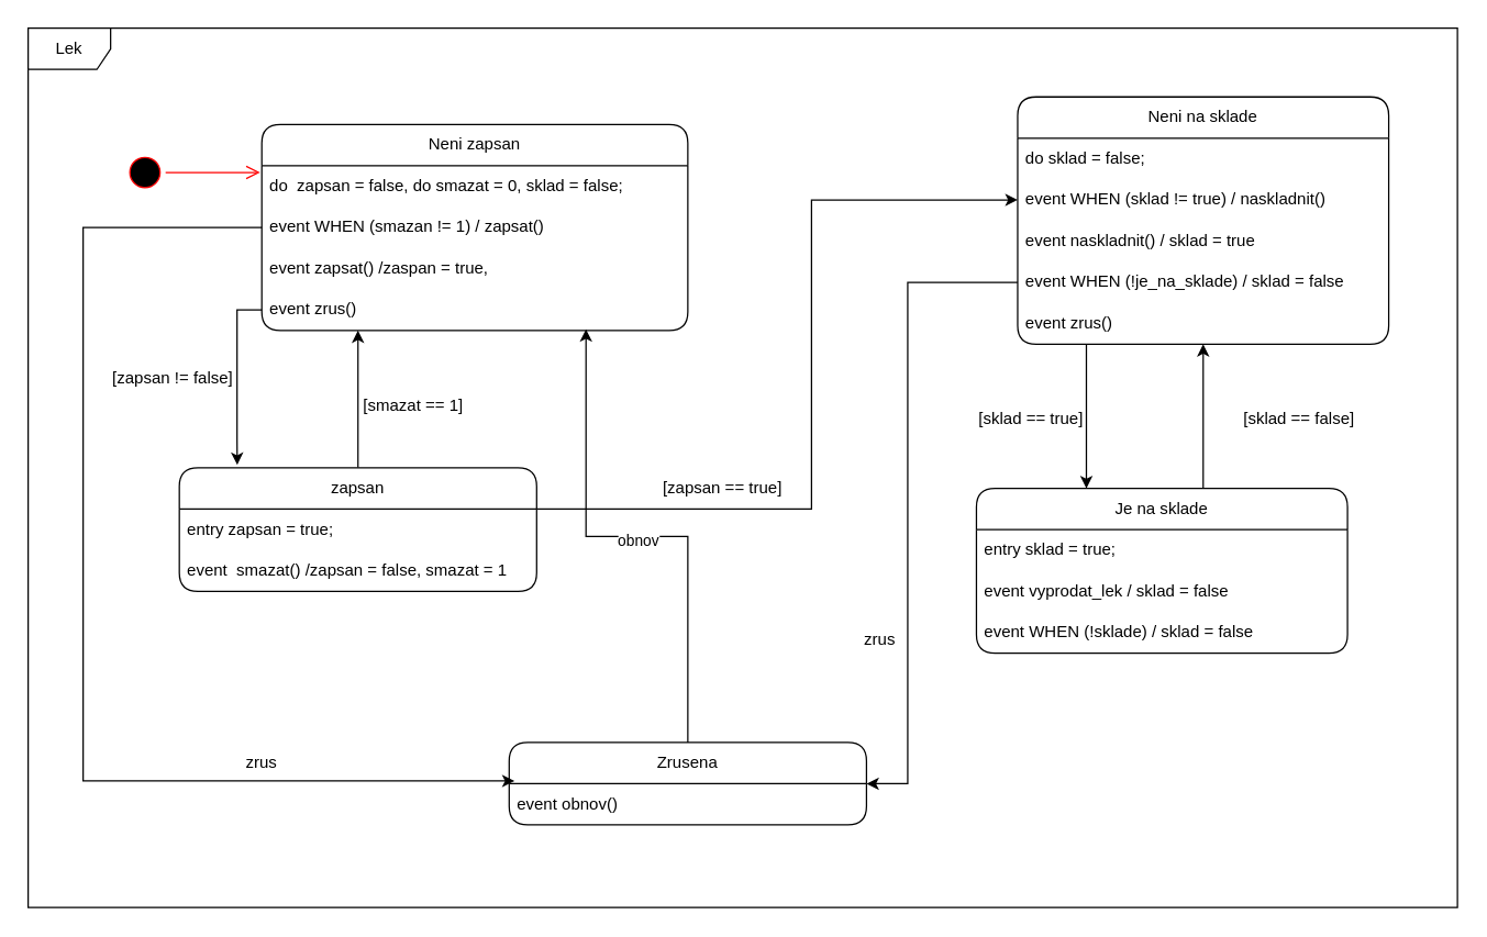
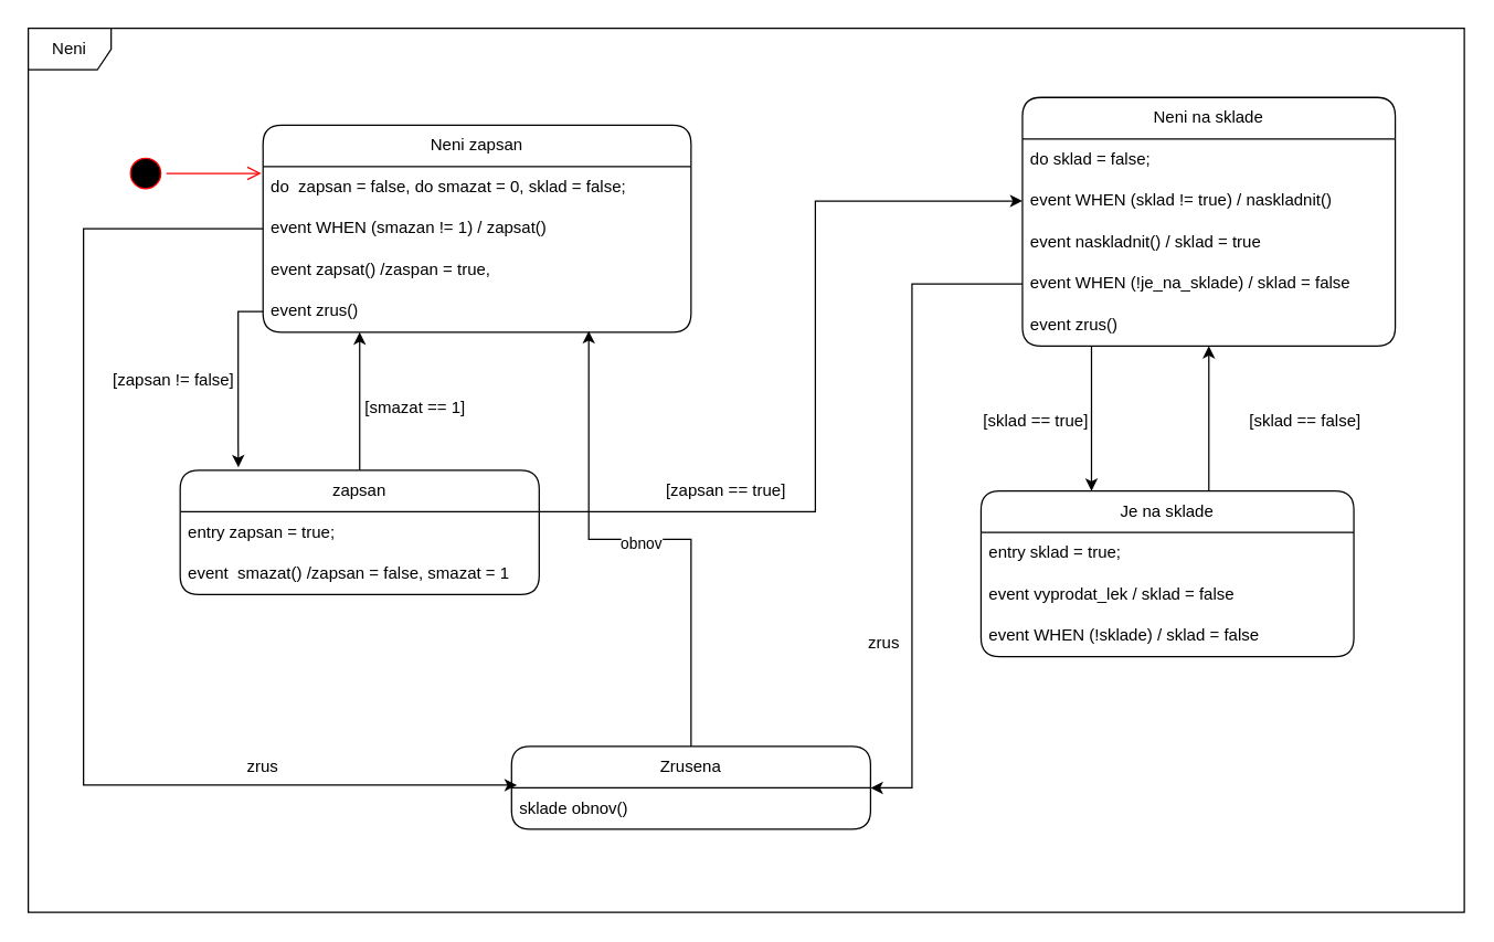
  <mxCell id="0" />
  <mxCell id="1" parent="0" />
  <mxCell id="2" style="edgeStyle=orthogonalEdgeStyle;rounded=0;orthogonalLoop=1;jettySize=auto;html=1;" parent="1" source="3" target="20" edge="1"><mxGeometry relative="1" as="geometry"><Array as="points"><mxPoint x="875" y="320" /><mxPoint x="875" y="320" /></Array></mxGeometry></mxCell>
  <mxCell id="3" value="Je na sklade" style="swimlane;fontStyle=0;childLayout=stackLayout;horizontal=1;startSize=30;horizontalStack=0;resizeParent=1;resizeParentMax=0;resizeLast=0;collapsible=1;marginBottom=0;whiteSpace=wrap;html=1;rounded=1;" parent="1" vertex="1"><mxGeometry x="710" y="355" width="270" height="120" as="geometry" /></mxCell>
  <mxCell id="4" value="entry sklad = true;" style="text;strokeColor=none;fillColor=none;align=left;verticalAlign=middle;spacingLeft=4;spacingRight=4;overflow=hidden;points=[[0,0.5],[1,0.5]];portConstraint=eastwest;rotatable=0;whiteSpace=wrap;html=1;" parent="3" vertex="1"><mxGeometry y="30" width="270" height="30" as="geometry" /></mxCell>
  <mxCell id="5" value="event vyprodat_lek / sklad = false" style="text;strokeColor=none;fillColor=none;align=left;verticalAlign=middle;spacingLeft=4;spacingRight=4;overflow=hidden;points=[[0,0.5],[1,0.5]];portConstraint=eastwest;rotatable=0;whiteSpace=wrap;html=1;" parent="3" vertex="1"><mxGeometry y="60" width="270" height="30" as="geometry" /></mxCell>
  <mxCell id="6" value="event WHEN (!sklade) / sklad = false" style="text;strokeColor=none;fillColor=none;align=left;verticalAlign=middle;spacingLeft=4;spacingRight=4;overflow=hidden;points=[[0,0.5],[1,0.5]];portConstraint=eastwest;rotatable=0;whiteSpace=wrap;html=1;" parent="3" vertex="1"><mxGeometry y="90" width="270" height="30" as="geometry" /></mxCell>
  <mxCell id="7" style="edgeStyle=orthogonalEdgeStyle;rounded=0;orthogonalLoop=1;jettySize=auto;html=1;entryX=0;entryY=0.5;entryDx=0;entryDy=0;" parent="1" source="9" target="22" edge="1"><mxGeometry relative="1" as="geometry"><Array as="points"><mxPoint x="590" y="370" /><mxPoint x="590" y="145" /></Array></mxGeometry></mxCell>
  <mxCell id="8" style="edgeStyle=orthogonalEdgeStyle;rounded=0;orthogonalLoop=1;jettySize=auto;html=1;" parent="1" source="9" target="16" edge="1"><mxGeometry relative="1" as="geometry"><Array as="points"><mxPoint x="260" y="260" /><mxPoint x="260" y="260" /></Array></mxGeometry></mxCell>
  <mxCell id="9" value="zapsan" style="swimlane;fontStyle=0;childLayout=stackLayout;horizontal=1;startSize=30;horizontalStack=0;resizeParent=1;resizeParentMax=0;resizeLast=0;collapsible=1;marginBottom=0;whiteSpace=wrap;html=1;rounded=1;" parent="1" vertex="1"><mxGeometry x="130" y="340" width="260" height="90" as="geometry" /></mxCell>
  <mxCell id="10" value="entry zapsan = true;" style="text;strokeColor=none;fillColor=none;align=left;verticalAlign=middle;spacingLeft=4;spacingRight=4;overflow=hidden;points=[[0,0.5],[1,0.5]];portConstraint=eastwest;rotatable=0;whiteSpace=wrap;html=1;" parent="9" vertex="1"><mxGeometry y="30" width="260" height="30" as="geometry" /></mxCell>
  <mxCell id="11" value="event&amp;nbsp; smazat() /zapsan = false, smazat = 1" style="text;strokeColor=none;fillColor=none;align=left;verticalAlign=middle;spacingLeft=4;spacingRight=4;overflow=hidden;points=[[0,0.5],[1,0.5]];portConstraint=eastwest;rotatable=0;whiteSpace=wrap;html=1;" parent="9" vertex="1"><mxGeometry y="60" width="260" height="30" as="geometry" /></mxCell>
  <mxCell id="12" value="Neni zapsan" style="swimlane;fontStyle=0;childLayout=stackLayout;horizontal=1;startSize=30;horizontalStack=0;resizeParent=1;resizeParentMax=0;resizeLast=0;collapsible=1;marginBottom=0;whiteSpace=wrap;html=1;rounded=1;" parent="1" vertex="1"><mxGeometry x="190" y="90" width="310" height="150" as="geometry" /></mxCell>
  <mxCell id="13" value="do&amp;nbsp; zapsan = false, do smazat = 0, sklad = false;" style="text;strokeColor=none;fillColor=none;align=left;verticalAlign=middle;spacingLeft=4;spacingRight=4;overflow=hidden;points=[[0,0.5],[1,0.5]];portConstraint=eastwest;rotatable=0;whiteSpace=wrap;html=1;" parent="12" vertex="1"><mxGeometry y="30" width="310" height="30" as="geometry" /></mxCell>
  <mxCell id="14" value="event WHEN (smazan != 1) / zapsat()" style="text;strokeColor=none;fillColor=none;align=left;verticalAlign=middle;spacingLeft=4;spacingRight=4;overflow=hidden;points=[[0,0.5],[1,0.5]];portConstraint=eastwest;rotatable=0;whiteSpace=wrap;html=1;" parent="12" vertex="1"><mxGeometry y="60" width="310" height="30" as="geometry" /></mxCell>
  <mxCell id="15" value="event zapsat() /zaspan = true," style="text;strokeColor=none;fillColor=none;align=left;verticalAlign=middle;spacingLeft=4;spacingRight=4;overflow=hidden;points=[[0,0.5],[1,0.5]];portConstraint=eastwest;rotatable=0;whiteSpace=wrap;html=1;" parent="12" vertex="1"><mxGeometry y="90" width="310" height="30" as="geometry" /></mxCell>
  <mxCell id="16" value="event zrus()" style="text;strokeColor=none;fillColor=none;align=left;verticalAlign=middle;spacingLeft=4;spacingRight=4;overflow=hidden;points=[[0,0.5],[1,0.5]];portConstraint=eastwest;rotatable=0;whiteSpace=wrap;html=1;" parent="12" vertex="1"><mxGeometry y="120" width="310" height="30" as="geometry" /></mxCell>
  <mxCell id="17" value="[zapsan != false]" style="text;html=1;align=center;verticalAlign=middle;resizable=0;points=[];autosize=1;strokeColor=none;fillColor=none;" parent="1" vertex="1"><mxGeometry x="70" y="260" width="110" height="30" as="geometry" /></mxCell>
  <mxCell id="18" value="[zapsan == true]" style="text;html=1;align=center;verticalAlign=middle;resizable=0;points=[];autosize=1;strokeColor=none;fillColor=none;" parent="1" vertex="1"><mxGeometry x="470" y="340" width="110" height="30" as="geometry" /></mxCell>
  <mxCell id="19" style="edgeStyle=orthogonalEdgeStyle;rounded=0;orthogonalLoop=1;jettySize=auto;html=1;" parent="1" source="20" target="3" edge="1"><mxGeometry relative="1" as="geometry"><Array as="points"><mxPoint x="790" y="320" /><mxPoint x="790" y="320" /></Array></mxGeometry></mxCell>
  <mxCell id="20" value="Neni na sklade" style="swimlane;fontStyle=0;childLayout=stackLayout;horizontal=1;startSize=30;horizontalStack=0;resizeParent=1;resizeParentMax=0;resizeLast=0;collapsible=1;marginBottom=0;whiteSpace=wrap;html=1;rounded=1;" parent="1" vertex="1"><mxGeometry x="740" y="70" width="270" height="180" as="geometry" /></mxCell>
  <mxCell id="21" value="do sklad = false;" style="text;strokeColor=none;fillColor=none;align=left;verticalAlign=middle;spacingLeft=4;spacingRight=4;overflow=hidden;points=[[0,0.5],[1,0.5]];portConstraint=eastwest;rotatable=0;whiteSpace=wrap;html=1;" parent="20" vertex="1"><mxGeometry y="30" width="270" height="30" as="geometry" /></mxCell>
  <mxCell id="22" value="event WHEN (sklad != true) / naskladnit()" style="text;strokeColor=none;fillColor=none;align=left;verticalAlign=middle;spacingLeft=4;spacingRight=4;overflow=hidden;points=[[0,0.5],[1,0.5]];portConstraint=eastwest;rotatable=0;whiteSpace=wrap;html=1;" parent="20" vertex="1"><mxGeometry y="60" width="270" height="30" as="geometry" /></mxCell>
  <mxCell id="23" value="event naskladnit() / sklad = true" style="text;strokeColor=none;fillColor=none;align=left;verticalAlign=middle;spacingLeft=4;spacingRight=4;overflow=hidden;points=[[0,0.5],[1,0.5]];portConstraint=eastwest;rotatable=0;whiteSpace=wrap;html=1;" parent="20" vertex="1"><mxGeometry y="90" width="270" height="30" as="geometry" /></mxCell>
  <mxCell id="24" value="event WHEN (!je_na_sklade) / sklad = false" style="text;strokeColor=none;fillColor=none;align=left;verticalAlign=middle;spacingLeft=4;spacingRight=4;overflow=hidden;points=[[0,0.5],[1,0.5]];portConstraint=eastwest;rotatable=0;whiteSpace=wrap;html=1;" parent="20" vertex="1"><mxGeometry y="120" width="270" height="30" as="geometry" /></mxCell>
  <mxCell id="25" value="event zrus()" style="text;strokeColor=none;fillColor=none;align=left;verticalAlign=middle;spacingLeft=4;spacingRight=4;overflow=hidden;points=[[0,0.5],[1,0.5]];portConstraint=eastwest;rotatable=0;whiteSpace=wrap;html=1;" parent="20" vertex="1"><mxGeometry y="150" width="270" height="30" as="geometry" /></mxCell>
  <mxCell id="26" style="edgeStyle=orthogonalEdgeStyle;rounded=0;orthogonalLoop=1;jettySize=auto;html=1;entryX=0.162;entryY=-0.024;entryDx=0;entryDy=0;entryPerimeter=0;" parent="1" source="16" target="9" edge="1"><mxGeometry relative="1" as="geometry"><Array as="points"><mxPoint x="172" y="225" /><mxPoint x="172" y="320" /></Array></mxGeometry></mxCell>
  <mxCell id="27" value="[smazat == 1]" style="text;html=1;align=center;verticalAlign=middle;resizable=0;points=[];autosize=1;strokeColor=none;fillColor=none;" parent="1" vertex="1"><mxGeometry x="250" y="280" width="100" height="30" as="geometry" /></mxCell>
  <mxCell id="28" value="[sklad == true]" style="text;html=1;strokeColor=none;fillColor=none;align=center;verticalAlign=middle;whiteSpace=wrap;rounded=0;" parent="1" vertex="1"><mxGeometry x="710" y="290" width="80" height="30" as="geometry" /></mxCell>
  <mxCell id="29" value="[sklad == false]" style="text;html=1;strokeColor=none;fillColor=none;align=center;verticalAlign=middle;whiteSpace=wrap;rounded=0;" parent="1" vertex="1"><mxGeometry x="880" y="290" width="130" height="30" as="geometry" /></mxCell>
- <mxCell id="30" value="Lek" style="shape=umlFrame;whiteSpace=wrap;html=1;pointerEvents=0;" parent="1" vertex="1"><mxGeometry y="20" width="1040" height="640" as="geometry" x="20" /></mxCell>
+ <mxCell id="30" value="Neni" style="shape=umlFrame;whiteSpace=wrap;html=1;pointerEvents=0;" parent="1" vertex="1"><mxGeometry y="20" width="1040" height="640" as="geometry" x="20" /></mxCell>
  <mxCell id="31" value="" style="ellipse;html=1;shape=startState;fillColor=#000000;strokeColor=#ff0000;" parent="1" vertex="1"><mxGeometry x="90" y="110" width="30" height="30" as="geometry" /></mxCell>
  <mxCell id="32" value="" style="edgeStyle=orthogonalEdgeStyle;html=1;verticalAlign=bottom;endArrow=open;endSize=8;strokeColor=#ff0000;rounded=0;entryX=-0.004;entryY=0.167;entryDx=0;entryDy=0;entryPerimeter=0;" parent="1" source="31" target="13" edge="1"><mxGeometry relative="1" as="geometry"><mxPoint x="105" y="200" as="targetPoint" /></mxGeometry></mxCell>
  <mxCell id="33" value="Zrusena" style="swimlane;fontStyle=0;childLayout=stackLayout;horizontal=1;startSize=30;horizontalStack=0;resizeParent=1;resizeParentMax=0;resizeLast=0;collapsible=1;marginBottom=0;whiteSpace=wrap;html=1;rounded=1;" vertex="1" parent="1"><mxGeometry x="370" y="540" width="260" height="60" as="geometry" /></mxCell>
- <mxCell id="34" value="event obnov()" style="text;strokeColor=none;fillColor=none;align=left;verticalAlign=middle;spacingLeft=4;spacingRight=4;overflow=hidden;points=[[0,0.5],[1,0.5]];portConstraint=eastwest;rotatable=0;whiteSpace=wrap;html=1;" vertex="1" parent="33"><mxGeometry y="30" width="260" height="30" as="geometry" /></mxCell>
+ <mxCell id="34" value="sklade obnov()" style="text;strokeColor=none;fillColor=none;align=left;verticalAlign=middle;spacingLeft=4;spacingRight=4;overflow=hidden;points=[[0,0.5],[1,0.5]];portConstraint=eastwest;rotatable=0;whiteSpace=wrap;html=1;" vertex="1" parent="33"><mxGeometry y="30" width="260" height="30" as="geometry" /></mxCell>
  <mxCell id="35" style="edgeStyle=orthogonalEdgeStyle;rounded=0;orthogonalLoop=1;jettySize=auto;html=1;exitX=0;exitY=0.5;exitDx=0;exitDy=0;entryX=0.015;entryY=-0.067;entryDx=0;entryDy=0;entryPerimeter=0;" edge="1" parent="1" source="14" target="34"><mxGeometry relative="1" as="geometry"><Array as="points"><mxPoint x="60" y="165" /><mxPoint x="60" y="568" /></Array></mxGeometry></mxCell>
  <mxCell id="36" style="edgeStyle=orthogonalEdgeStyle;rounded=0;orthogonalLoop=1;jettySize=auto;html=1;exitX=0;exitY=0.5;exitDx=0;exitDy=0;entryX=1;entryY=0.5;entryDx=0;entryDy=0;" edge="1" parent="1" source="24" target="33"><mxGeometry relative="1" as="geometry"><Array as="points"><mxPoint x="660" y="205" /><mxPoint x="660" y="570" /></Array></mxGeometry></mxCell>
  <mxCell id="37" value="zrus" style="text;html=1;strokeColor=none;fillColor=none;align=center;verticalAlign=middle;whiteSpace=wrap;rounded=0;" vertex="1" parent="1"><mxGeometry x="160" y="540" width="60" height="30" as="geometry" /></mxCell>
  <mxCell id="38" value="zrus" style="text;html=1;strokeColor=none;fillColor=none;align=center;verticalAlign=middle;whiteSpace=wrap;rounded=0;" vertex="1" parent="1"><mxGeometry x="610" y="450" width="60" height="30" as="geometry" /></mxCell>
  <mxCell id="39" style="edgeStyle=orthogonalEdgeStyle;rounded=0;orthogonalLoop=1;jettySize=auto;html=1;entryX=0.761;entryY=0.973;entryDx=0;entryDy=0;entryPerimeter=0;" edge="1" parent="1" source="33" target="16"><mxGeometry relative="1" as="geometry" /></mxCell>
  <mxCell id="40" value="obnov" style="edgeLabel;html=1;align=center;verticalAlign=middle;resizable=0;points=[];" vertex="1" connectable="0" parent="39"><mxGeometry x="-0.0" y="2" relative="1" as="geometry"><mxPoint as="offset" /></mxGeometry></mxCell>
